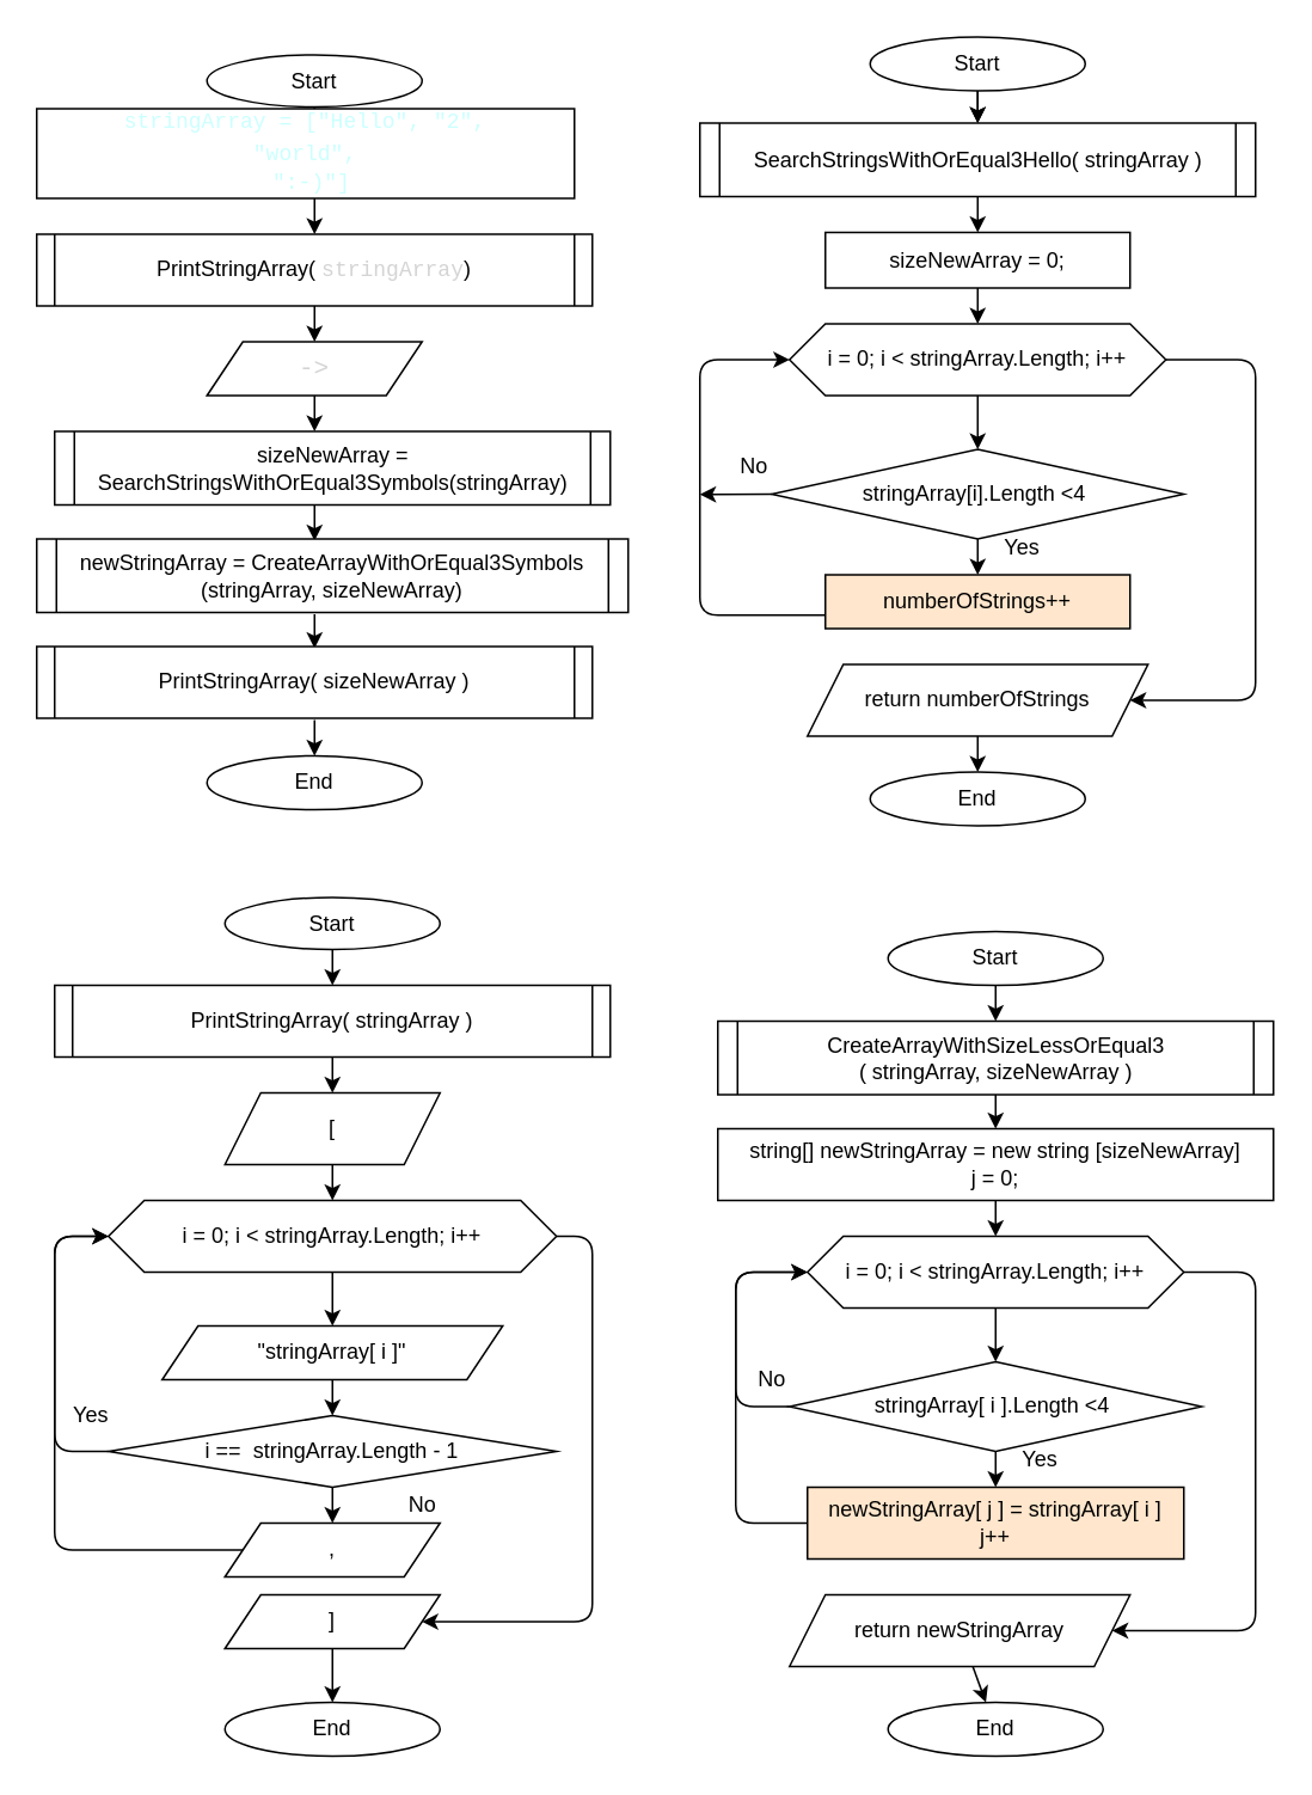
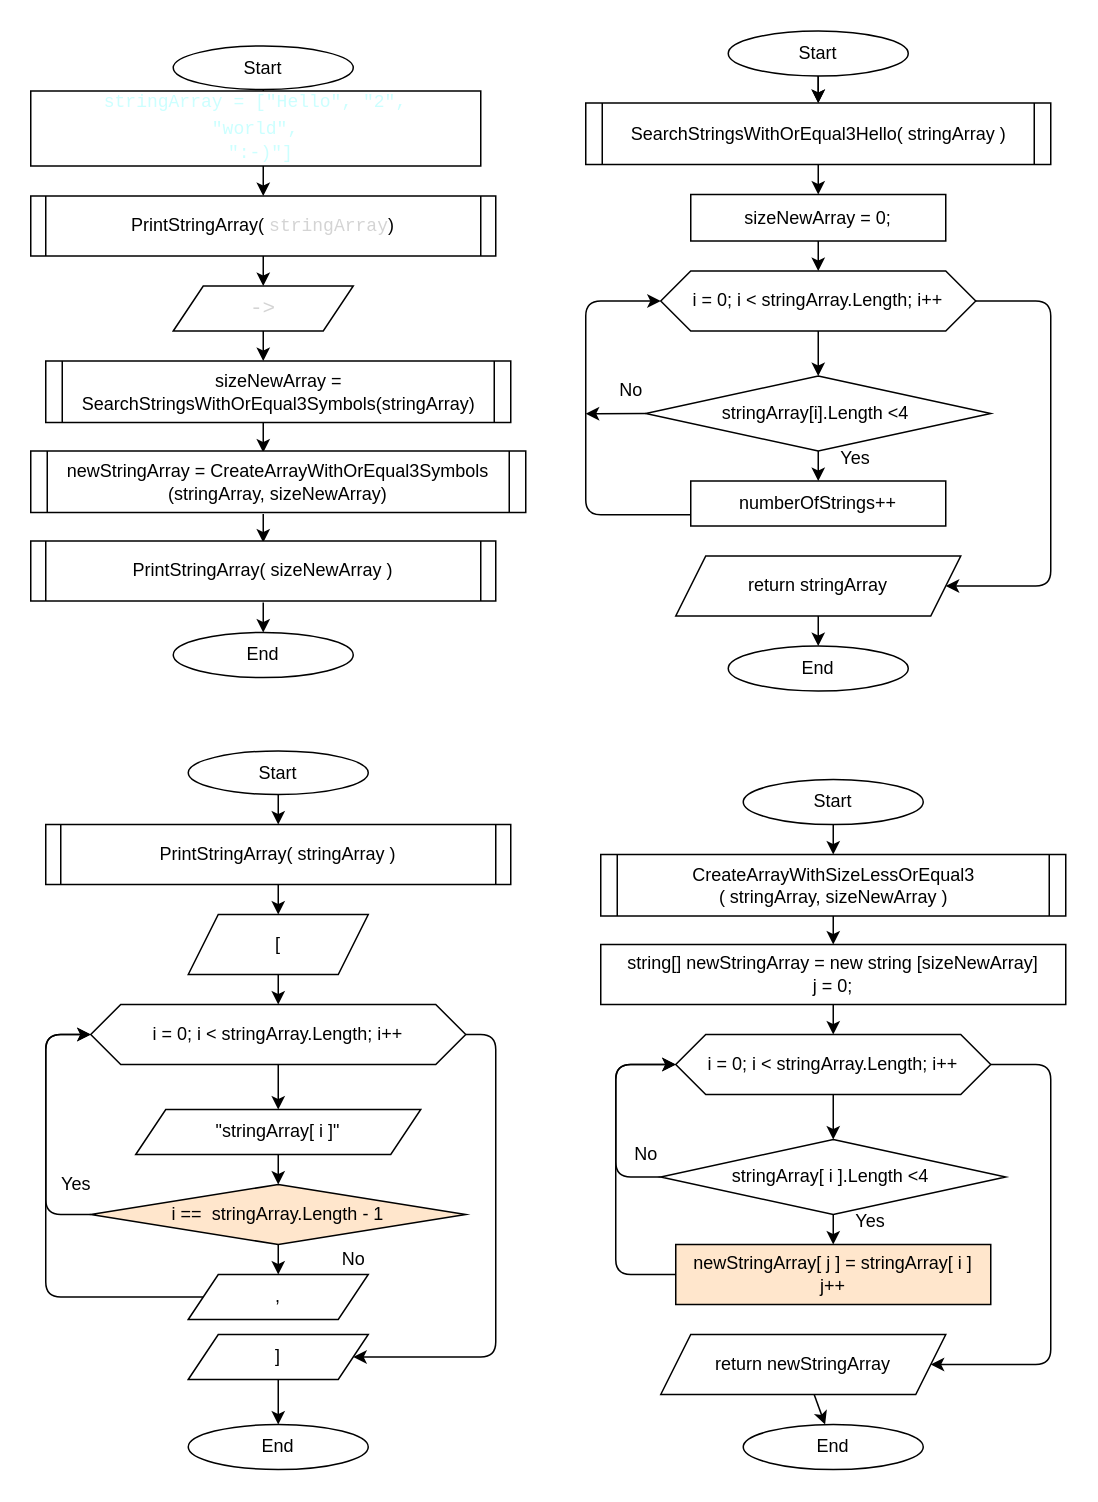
  <mxCell id="0" />
  <mxCell id="1" parent="0" />
  <mxCell id="2" value="" style="edgeStyle=none;html=1;" parent="1" source="3" edge="1"><mxGeometry relative="1" as="geometry"><mxPoint x="175" y="79" as="targetPoint" /></mxGeometry></mxCell>
  <mxCell id="3" value="Start" style="ellipse;whiteSpace=wrap;html=1;" parent="1" vertex="1"><mxGeometry x="115" y="30" width="120" height="29" as="geometry" /></mxCell>
  <mxCell id="4" value="" style="edgeStyle=none;html=1;fontSize=12;" parent="1" edge="1"><mxGeometry relative="1" as="geometry"><mxPoint x="175" y="109" as="sourcePoint" /><mxPoint x="175" y="130" as="targetPoint" /></mxGeometry></mxCell>
  <mxCell id="5" value="" style="edgeStyle=none;html=1;fontSize=12;" parent="1" edge="1"><mxGeometry relative="1" as="geometry"><mxPoint x="175" y="281" as="sourcePoint" /><mxPoint x="175" y="301" as="targetPoint" /></mxGeometry></mxCell>
  <mxCell id="6" value="" style="edgeStyle=none;html=1;fontSize=12;" parent="1" edge="1"><mxGeometry relative="1" as="geometry"><mxPoint x="175" y="342" as="sourcePoint" /><mxPoint x="175" y="361" as="targetPoint" /></mxGeometry></mxCell>
  <mxCell id="7" value="" style="edgeStyle=none;html=1;fontSize=12;" parent="1" target="8" edge="1"><mxGeometry relative="1" as="geometry"><mxPoint x="175" y="401" as="sourcePoint" /></mxGeometry></mxCell>
  <mxCell id="8" value="End" style="ellipse;whiteSpace=wrap;html=1;" parent="1" vertex="1"><mxGeometry x="115" y="421" width="120" height="30" as="geometry" /></mxCell>
  <mxCell id="9" value="" style="edgeStyle=none;html=1;fontSize=12;" parent="1" target="11" edge="1"><mxGeometry relative="1" as="geometry"><mxPoint x="175" y="170" as="sourcePoint" /></mxGeometry></mxCell>
  <mxCell id="10" value="" style="edgeStyle=none;html=1;fontSize=12;" parent="1" source="11" edge="1"><mxGeometry relative="1" as="geometry"><mxPoint x="175" y="240" as="targetPoint" /></mxGeometry></mxCell>
  <mxCell id="11" value="&lt;div style=&quot;color: rgb(212 , 212 , 212) ; font-family: &amp;#34;consolas&amp;#34; , &amp;#34;courier new&amp;#34; , monospace ; font-size: 14px ; line-height: 19px&quot;&gt;&amp;nbsp;-&amp;gt;&amp;nbsp;&lt;/div&gt;" style="shape=parallelogram;perimeter=parallelogramPerimeter;whiteSpace=wrap;html=1;fixedSize=1;labelBackgroundColor=none;fontSize=12;" parent="1" vertex="1"><mxGeometry x="115" y="190" width="120" height="30" as="geometry" /></mxCell>
  <mxCell id="12" value="&lt;div style=&quot;font-family: &amp;#34;consolas&amp;#34; , &amp;#34;courier new&amp;#34; , monospace ; line-height: 19px&quot;&gt;&lt;font style=&quot;font-size: 12px&quot; color=&quot;#ccffff&quot;&gt;stringArray = [&quot;Hello&quot;, &quot;2&quot;,&lt;/font&gt;&lt;/div&gt;&lt;span style=&quot;color: rgb(204 , 255 , 255) ; font-family: &amp;#34;consolas&amp;#34; , &amp;#34;courier new&amp;#34; , monospace&quot;&gt;&quot;world&quot;,&lt;/span&gt;&lt;div style=&quot;font-family: &amp;#34;consolas&amp;#34; , &amp;#34;courier new&amp;#34; , monospace ; line-height: 19px&quot;&gt;&lt;font style=&quot;font-size: 12px&quot; color=&quot;#ccffff&quot;&gt;&amp;nbsp;&quot;:-)&quot;]&lt;/font&gt;&lt;/div&gt;" style="whiteSpace=wrap;html=1;" parent="1" vertex="1"><mxGeometry x="20" y="60" width="300" height="50" as="geometry" /></mxCell>
  <mxCell id="13" value="PrintStringArray(&amp;nbsp;&lt;span style=&quot;color: rgb(212 , 212 , 212) ; font-family: &amp;#34;consolas&amp;#34; , &amp;#34;courier new&amp;#34; , monospace&quot;&gt;stringArray&lt;/span&gt;)" style="shape=process;whiteSpace=wrap;html=1;backgroundOutline=1;size=0.032;" parent="1" vertex="1"><mxGeometry x="20" y="130" width="310" height="40" as="geometry" /></mxCell>
  <mxCell id="14" value="sizeNewArray = SearchStringsWithOrEqual3Symbols(stringArray)" style="shape=process;whiteSpace=wrap;html=1;backgroundOutline=1;size=0.034;" parent="1" vertex="1"><mxGeometry x="30" y="240" width="310" height="41" as="geometry" /></mxCell>
  <mxCell id="15" value="newStringArray = CreateArrayWithOrEqual3Symbols&lt;br&gt;(stringArray, sizeNewArray)" style="shape=process;whiteSpace=wrap;html=1;backgroundOutline=1;size=0.034;" parent="1" vertex="1"><mxGeometry x="20" y="300" width="330" height="41" as="geometry" /></mxCell>
  <mxCell id="16" value="PrintStringArray( sizeNewArray )" style="shape=process;whiteSpace=wrap;html=1;backgroundOutline=1;size=0.032;" parent="1" vertex="1"><mxGeometry x="20" y="360" width="310" height="40" as="geometry" /></mxCell>
  <mxCell id="17" value="" style="edgeStyle=none;html=1;fontSize=12;" parent="1" edge="1"><mxGeometry relative="1" as="geometry"><mxPoint x="545" y="109" as="sourcePoint" /><mxPoint x="545" y="129" as="targetPoint" /></mxGeometry></mxCell>
  <mxCell id="18" value="" style="edgeStyle=none;html=1;fontSize=12;" parent="1" edge="1"><mxGeometry relative="1" as="geometry"><mxPoint x="545" y="160" as="sourcePoint" /><mxPoint x="545" y="180" as="targetPoint" /></mxGeometry></mxCell>
  <mxCell id="19" value="" style="edgeStyle=none;html=1;fontSize=12;" parent="1" edge="1"><mxGeometry relative="1" as="geometry"><mxPoint x="545" y="220" as="sourcePoint" /><mxPoint x="545" y="250" as="targetPoint" /></mxGeometry></mxCell>
  <mxCell id="20" value="" style="edgeStyle=none;html=1;fontSize=12;" parent="1" edge="1"><mxGeometry relative="1" as="geometry"><mxPoint x="545" y="300" as="sourcePoint" /><mxPoint x="545" y="320" as="targetPoint" /></mxGeometry></mxCell>
  <mxCell id="21" value="Yes" style="text;html=1;strokeColor=none;fillColor=none;align=center;verticalAlign=middle;whiteSpace=wrap;rounded=0;labelBackgroundColor=none;fontSize=12;" parent="1" vertex="1"><mxGeometry x="540" y="290" width="60" height="30" as="geometry" /></mxCell>
  <mxCell id="22" value="" style="edgeStyle=none;html=1;fontSize=12;" parent="1" edge="1"><mxGeometry relative="1" as="geometry"><mxPoint x="545" y="410" as="sourcePoint" /><mxPoint x="545" y="430" as="targetPoint" /></mxGeometry></mxCell>
  <mxCell id="23" value="" style="edgeStyle=none;html=1;fontSize=12;" parent="1" source="25" edge="1"><mxGeometry relative="1" as="geometry"><mxPoint x="545" y="68" as="targetPoint" /></mxGeometry></mxCell>
  <mxCell id="24" value="" style="edgeStyle=none;html=1;fontSize=12;" parent="1" source="25" edge="1"><mxGeometry relative="1" as="geometry"><mxPoint x="545" y="68" as="targetPoint" /></mxGeometry></mxCell>
  <mxCell id="25" value="Start" style="ellipse;whiteSpace=wrap;html=1;" parent="1" vertex="1"><mxGeometry x="485" y="20" width="120" height="30" as="geometry" /></mxCell>
  <mxCell id="26" value="SearchStringsWithOrEqual3Hello( stringArray )" style="shape=process;whiteSpace=wrap;html=1;backgroundOutline=1;size=0.034;" parent="1" vertex="1"><mxGeometry x="390" y="68" width="310" height="41" as="geometry" /></mxCell>
  <mxCell id="27" value="sizeNewArray = 0;" style="whiteSpace=wrap;html=1;" parent="1" vertex="1"><mxGeometry x="460" y="129" width="170" height="31" as="geometry" /></mxCell>
  <mxCell id="28" style="edgeStyle=elbowEdgeStyle;html=1;exitX=1;exitY=0.5;exitDx=0;exitDy=0;" parent="1" source="29" target="34" edge="1"><mxGeometry relative="1" as="geometry"><Array as="points"><mxPoint x="700" y="300" /></Array></mxGeometry></mxCell>
  <mxCell id="29" value="i = 0; i &amp;lt; stringArray.Length; i++" style="shape=hexagon;perimeter=hexagonPerimeter2;whiteSpace=wrap;html=1;fixedSize=1;labelBackgroundColor=none;fontSize=12;" parent="1" vertex="1"><mxGeometry x="440" y="180" width="210" height="40" as="geometry" /></mxCell>
  <mxCell id="30" value="" style="edgeStyle=orthogonalEdgeStyle;html=1;entryX=0;entryY=0.5;entryDx=0;entryDy=0;exitX=0;exitY=0.75;exitDx=0;exitDy=0;" parent="1" source="33" target="29" edge="1"><mxGeometry relative="1" as="geometry"><mxPoint x="450" y="340" as="sourcePoint" /><mxPoint x="380" y="190" as="targetPoint" /><Array as="points"><mxPoint x="390" y="342" /><mxPoint x="390" y="200" /></Array></mxGeometry></mxCell>
  <mxCell id="31" style="edgeStyle=none;html=1;exitX=0;exitY=0.5;exitDx=0;exitDy=0;" parent="1" source="32" edge="1"><mxGeometry relative="1" as="geometry"><mxPoint x="390" y="275.172" as="targetPoint" /></mxGeometry></mxCell>
  <mxCell id="32" value="stringArray[i].Length &amp;lt;4&amp;nbsp;" style="rhombus;whiteSpace=wrap;html=1;labelBackgroundColor=none;" parent="1" vertex="1"><mxGeometry x="430" y="250" width="230" height="50" as="geometry" /></mxCell>
- <mxCell id="33" value="&lt;span&gt;numberOfStrings++&lt;/span&gt;" style="whiteSpace=wrap;html=1;labelBackgroundColor=none;fillColor=#ffe6cc;" parent="1" vertex="1"><mxGeometry x="460" y="320" width="170" height="30" as="geometry" /></mxCell>
- <mxCell id="34" value="return numberOfStrings" style="shape=parallelogram;perimeter=parallelogramPerimeter;whiteSpace=wrap;html=1;fixedSize=1;labelBackgroundColor=none;" parent="1" vertex="1"><mxGeometry x="450" y="370" width="190" height="40" as="geometry" /></mxCell>
+ <mxCell id="33" value="&lt;span&gt;numberOfStrings++&lt;/span&gt;" style="whiteSpace=wrap;html=1;labelBackgroundColor=none;" parent="1" vertex="1"><mxGeometry x="460" y="320" width="170" height="30" as="geometry" /></mxCell>
+ <mxCell id="34" value="return stringArray" style="shape=parallelogram;perimeter=parallelogramPerimeter;whiteSpace=wrap;html=1;fixedSize=1;labelBackgroundColor=none;" parent="1" vertex="1"><mxGeometry x="450" y="370" width="190" height="40" as="geometry" /></mxCell>
  <mxCell id="35" value="End" style="ellipse;whiteSpace=wrap;html=1;" parent="1" vertex="1"><mxGeometry x="485" y="430" width="120" height="30" as="geometry" /></mxCell>
  <mxCell id="36" value="No" style="text;html=1;align=center;verticalAlign=middle;resizable=0;points=[];autosize=1;strokeColor=none;fillColor=none;" parent="1" vertex="1"><mxGeometry x="405" y="250" width="30" height="20" as="geometry" /></mxCell>
  <mxCell id="37" value="" style="edgeStyle=none;html=1;fontSize=12;" parent="1" source="38" target="48" edge="1"><mxGeometry relative="1" as="geometry" /></mxCell>
  <mxCell id="38" value="PrintStringArray( stringArray )" style="shape=process;whiteSpace=wrap;html=1;backgroundOutline=1;size=0.032;" parent="1" vertex="1"><mxGeometry x="30" y="549" width="310" height="40" as="geometry" /></mxCell>
  <mxCell id="39" value="" style="edgeStyle=none;html=1;" parent="1" source="40" edge="1"><mxGeometry relative="1" as="geometry"><mxPoint x="185" y="549" as="targetPoint" /></mxGeometry></mxCell>
  <mxCell id="40" value="Start" style="ellipse;whiteSpace=wrap;html=1;" parent="1" vertex="1"><mxGeometry x="125" y="500" width="120" height="29" as="geometry" /></mxCell>
  <mxCell id="41" value="" style="edgeStyle=none;html=1;fontSize=12;entryX=1;entryY=0.5;entryDx=0;entryDy=0;" parent="1" source="43" target="57" edge="1"><mxGeometry relative="1" as="geometry"><Array as="points"><mxPoint x="330" y="689" /><mxPoint x="330" y="799" /><mxPoint x="330" y="904" /></Array><mxPoint x="270" y="899" as="targetPoint" /></mxGeometry></mxCell>
  <mxCell id="42" value="" style="edgeStyle=none;html=1;fontSize=12;" parent="1" source="43" target="45" edge="1"><mxGeometry relative="1" as="geometry" /></mxCell>
  <mxCell id="43" value="i = 0; i &amp;lt; stringArray.Length; i++" style="shape=hexagon;perimeter=hexagonPerimeter2;whiteSpace=wrap;html=1;fixedSize=1;labelBackgroundColor=none;fontSize=12;" parent="1" vertex="1"><mxGeometry x="60" y="669" width="250" height="40" as="geometry" /></mxCell>
  <mxCell id="44" value="" style="edgeStyle=none;html=1;fontSize=12;" parent="1" source="45" target="51" edge="1"><mxGeometry relative="1" as="geometry" /></mxCell>
  <mxCell id="45" value="&quot;stringArray[ i ]&quot;" style="shape=parallelogram;perimeter=parallelogramPerimeter;whiteSpace=wrap;html=1;fixedSize=1;labelBackgroundColor=none;" parent="1" vertex="1"><mxGeometry x="90" y="739" width="190" height="30" as="geometry" /></mxCell>
  <mxCell id="46" value="End" style="ellipse;whiteSpace=wrap;html=1;" parent="1" vertex="1"><mxGeometry x="125" y="949" width="120" height="30" as="geometry" /></mxCell>
  <mxCell id="47" value="" style="edgeStyle=none;html=1;fontSize=12;" parent="1" source="48" target="43" edge="1"><mxGeometry relative="1" as="geometry" /></mxCell>
  <mxCell id="48" value="[" style="shape=parallelogram;perimeter=parallelogramPerimeter;whiteSpace=wrap;html=1;fixedSize=1;labelBackgroundColor=none;fontSize=12;" parent="1" vertex="1"><mxGeometry x="125" y="609" width="120" height="40" as="geometry" /></mxCell>
  <mxCell id="49" value="" style="edgeStyle=none;html=1;fontSize=12;" parent="1" source="51" target="53" edge="1"><mxGeometry relative="1" as="geometry" /></mxCell>
  <mxCell id="50" style="edgeStyle=none;html=1;entryX=0;entryY=0.5;entryDx=0;entryDy=0;fontSize=12;exitX=0;exitY=0.5;exitDx=0;exitDy=0;" parent="1" source="51" target="43" edge="1"><mxGeometry relative="1" as="geometry"><Array as="points"><mxPoint x="30" y="809" /><mxPoint x="30" y="749" /><mxPoint x="30" y="689" /></Array></mxGeometry></mxCell>
- <mxCell id="51" value="i ==&amp;nbsp;&amp;nbsp;stringArray.Length - 1" style="rhombus;whiteSpace=wrap;html=1;labelBackgroundColor=none;" parent="1" vertex="1"><mxGeometry x="60" y="789" width="250" height="40" as="geometry" /></mxCell>
+ <mxCell id="51" value="i ==&amp;nbsp;&amp;nbsp;stringArray.Length - 1" style="rhombus;whiteSpace=wrap;html=1;labelBackgroundColor=none;fillColor=#ffe6cc;" parent="1" vertex="1"><mxGeometry x="60" y="789" width="250" height="40" as="geometry" /></mxCell>
  <mxCell id="52" style="edgeStyle=none;html=1;entryX=0;entryY=0.5;entryDx=0;entryDy=0;fontSize=12;exitX=0;exitY=0.5;exitDx=0;exitDy=0;" parent="1" source="53" target="43" edge="1"><mxGeometry relative="1" as="geometry"><Array as="points"><mxPoint x="30" y="864" /><mxPoint x="30" y="829" /><mxPoint x="30" y="689" /></Array></mxGeometry></mxCell>
  <mxCell id="53" value="," style="shape=parallelogram;perimeter=parallelogramPerimeter;whiteSpace=wrap;html=1;fixedSize=1;labelBackgroundColor=none;fontSize=12;" parent="1" vertex="1"><mxGeometry x="125" y="849" width="120" height="30" as="geometry" /></mxCell>
  <mxCell id="54" value="No" style="text;html=1;align=center;verticalAlign=middle;resizable=0;points=[];autosize=1;strokeColor=none;fillColor=none;fontSize=12;" parent="1" vertex="1"><mxGeometry x="220" y="829" width="30" height="20" as="geometry" /></mxCell>
  <mxCell id="55" value="Yes" style="text;html=1;align=center;verticalAlign=middle;resizable=0;points=[];autosize=1;strokeColor=none;fillColor=none;fontSize=12;" parent="1" vertex="1"><mxGeometry x="30" y="779" width="40" height="20" as="geometry" /></mxCell>
  <mxCell id="56" value="" style="edgeStyle=none;html=1;fontSize=12;" parent="1" source="57" target="46" edge="1"><mxGeometry relative="1" as="geometry" /></mxCell>
  <mxCell id="57" value="]" style="shape=parallelogram;perimeter=parallelogramPerimeter;whiteSpace=wrap;html=1;fixedSize=1;labelBackgroundColor=none;fontSize=12;" parent="1" vertex="1"><mxGeometry x="125" y="889" width="120" height="30" as="geometry" /></mxCell>
  <mxCell id="58" value="" style="edgeStyle=none;html=1;fontSize=12;" parent="1" source="59" target="63" edge="1"><mxGeometry relative="1" as="geometry" /></mxCell>
  <mxCell id="59" value="CreateArrayWithSizeLessOrEqual3&lt;br&gt;( stringArray, sizeNewArray )" style="shape=process;whiteSpace=wrap;html=1;backgroundOutline=1;size=0.034;" parent="1" vertex="1"><mxGeometry x="400" y="569" width="310" height="41" as="geometry" /></mxCell>
  <mxCell id="60" value="" style="edgeStyle=none;html=1;fontSize=12;" parent="1" source="61" target="59" edge="1"><mxGeometry relative="1" as="geometry" /></mxCell>
  <mxCell id="61" value="Start" style="ellipse;whiteSpace=wrap;html=1;" parent="1" vertex="1"><mxGeometry x="495" y="519" width="120" height="30" as="geometry" /></mxCell>
  <mxCell id="62" value="" style="edgeStyle=none;html=1;fontSize=12;" parent="1" source="63" target="66" edge="1"><mxGeometry relative="1" as="geometry" /></mxCell>
  <mxCell id="63" value="&lt;span&gt;string[] newStringArray = new string [&lt;/span&gt;sizeNewArray&lt;span&gt;]&lt;br&gt;j = 0;&lt;br&gt;&lt;/span&gt;" style="whiteSpace=wrap;html=1;" parent="1" vertex="1"><mxGeometry x="400" y="629" width="310" height="40" as="geometry" /></mxCell>
  <mxCell id="64" value="" style="edgeStyle=none;html=1;fontSize=12;" parent="1" source="66" target="69" edge="1"><mxGeometry relative="1" as="geometry" /></mxCell>
  <mxCell id="65" value="" style="edgeStyle=none;html=1;fontSize=12;" parent="1" source="66" target="75" edge="1"><mxGeometry relative="1" as="geometry"><Array as="points"><mxPoint x="700" y="709" /><mxPoint x="700" y="799" /><mxPoint x="700" y="909" /></Array></mxGeometry></mxCell>
  <mxCell id="66" value="i = 0; i &amp;lt; stringArray.Length; i++" style="shape=hexagon;perimeter=hexagonPerimeter2;whiteSpace=wrap;html=1;fixedSize=1;labelBackgroundColor=none;fontSize=12;" parent="1" vertex="1"><mxGeometry x="450" y="689" width="210" height="40" as="geometry" /></mxCell>
  <mxCell id="67" value="" style="edgeStyle=none;html=1;fontSize=12;" parent="1" source="69" target="71" edge="1"><mxGeometry relative="1" as="geometry" /></mxCell>
  <mxCell id="68" style="edgeStyle=none;html=1;fontSize=12;exitX=0;exitY=0.5;exitDx=0;exitDy=0;entryX=0;entryY=0.5;entryDx=0;entryDy=0;" parent="1" source="69" target="66" edge="1"><mxGeometry relative="1" as="geometry"><mxPoint x="440" y="709" as="targetPoint" /><Array as="points"><mxPoint x="410" y="784" /><mxPoint x="410" y="709" /></Array></mxGeometry></mxCell>
  <mxCell id="69" value="stringArray[ i ].Length &amp;lt;4&amp;nbsp;" style="rhombus;whiteSpace=wrap;html=1;labelBackgroundColor=none;" parent="1" vertex="1"><mxGeometry x="440" y="759" width="230" height="50" as="geometry" /></mxCell>
  <mxCell id="70" style="edgeStyle=none;html=1;entryX=0;entryY=0.5;entryDx=0;entryDy=0;fontSize=12;exitX=0;exitY=0.5;exitDx=0;exitDy=0;" parent="1" source="71" target="66" edge="1"><mxGeometry relative="1" as="geometry"><Array as="points"><mxPoint x="410" y="849" /><mxPoint x="410" y="799" /><mxPoint x="410" y="749" /><mxPoint x="410" y="709" /></Array></mxGeometry></mxCell>
  <mxCell id="71" value="newStringArray[ j ] = stringArray[ i ]&lt;br&gt;j++" style="whiteSpace=wrap;html=1;labelBackgroundColor=none;fillColor=#ffe6cc;" parent="1" vertex="1"><mxGeometry x="450" y="829" width="210" height="40" as="geometry" /></mxCell>
  <mxCell id="72" value="Yes" style="text;html=1;strokeColor=none;fillColor=none;align=center;verticalAlign=middle;whiteSpace=wrap;rounded=0;labelBackgroundColor=none;fontSize=12;" parent="1" vertex="1"><mxGeometry x="550" y="799" width="60" height="30" as="geometry" /></mxCell>
  <mxCell id="73" value="No" style="text;html=1;align=center;verticalAlign=middle;resizable=0;points=[];autosize=1;strokeColor=none;fillColor=none;fontSize=12;" parent="1" vertex="1"><mxGeometry x="415" y="759" width="30" height="20" as="geometry" /></mxCell>
  <mxCell id="74" value="" style="edgeStyle=none;html=1;fontSize=12;" parent="1" source="75" target="76" edge="1"><mxGeometry relative="1" as="geometry" /></mxCell>
  <mxCell id="75" value="return newStringArray" style="shape=parallelogram;perimeter=parallelogramPerimeter;whiteSpace=wrap;html=1;fixedSize=1;labelBackgroundColor=none;" parent="1" vertex="1"><mxGeometry x="440" y="889" width="190" height="40" as="geometry" /></mxCell>
  <mxCell id="76" value="End" style="ellipse;whiteSpace=wrap;html=1;" parent="1" vertex="1"><mxGeometry x="495" y="949" width="120" height="30" as="geometry" /></mxCell>
